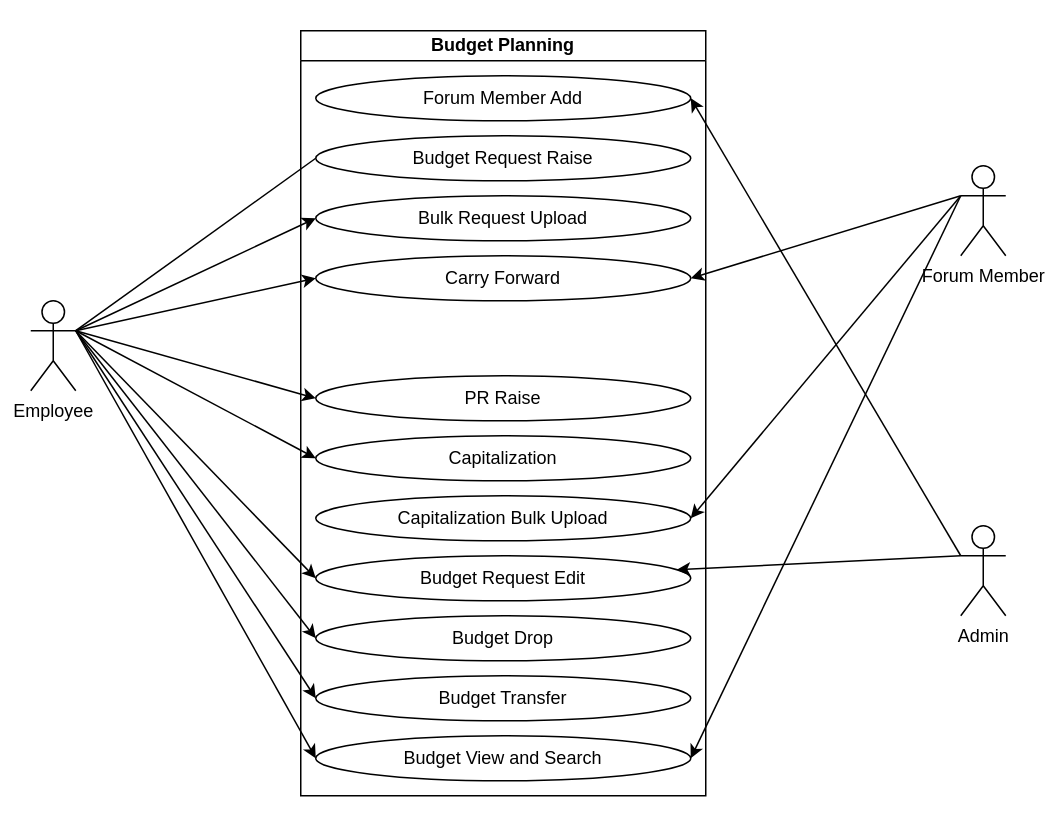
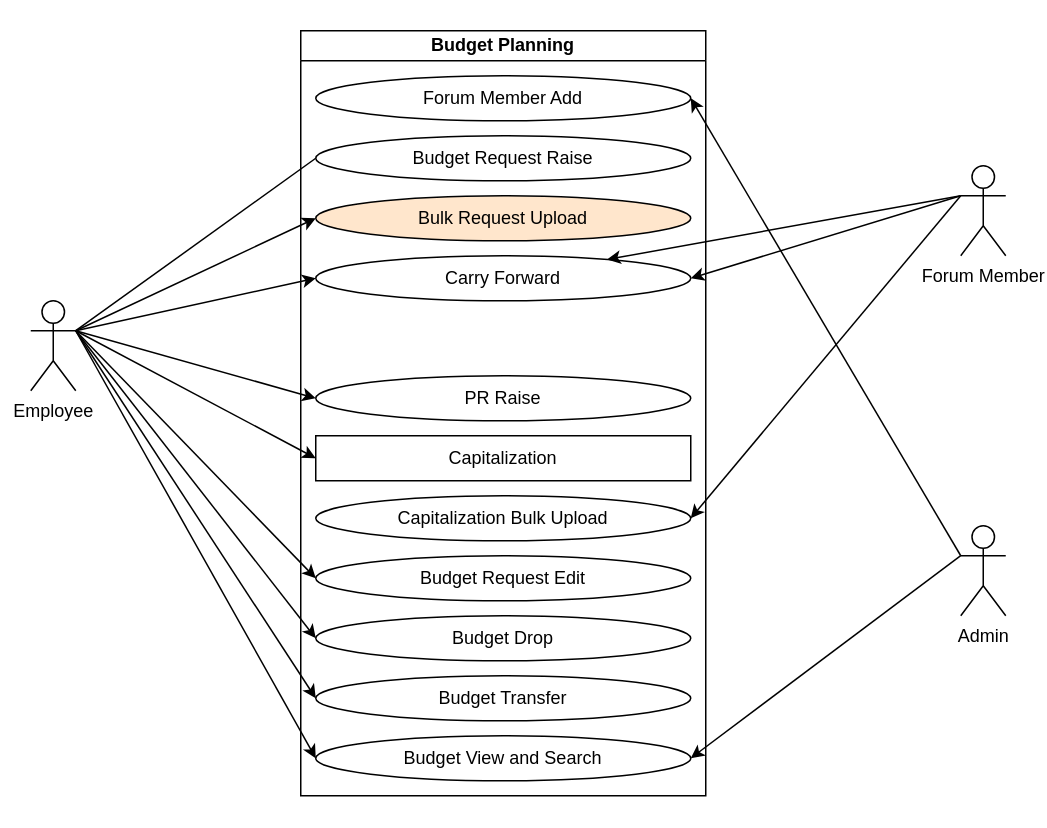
  <mxCell id="0" />
  <mxCell id="1" parent="0" />
  <mxCell id="2" value="Budget Planning" style="swimlane;whiteSpace=wrap;html=1;startSize=20;" vertex="1" parent="1"><mxGeometry x="200" y="20" width="270" height="510" as="geometry" /></mxCell>
  <mxCell id="3" value="Budget Request Raise" style="ellipse;whiteSpace=wrap;html=1;" vertex="1" parent="2"><mxGeometry x="10" y="70" width="250" height="30" as="geometry" /></mxCell>
- <mxCell id="4" value="Bulk Request Upload" style="ellipse;whiteSpace=wrap;html=1;" vertex="1" parent="2"><mxGeometry x="10" y="110" width="250" height="30" as="geometry" /></mxCell>
+ <mxCell id="4" value="Bulk Request Upload" style="ellipse;whiteSpace=wrap;html=1;fillColor=#ffe6cc;" vertex="1" parent="2"><mxGeometry x="10" y="110" width="250" height="30" as="geometry" /></mxCell>
  <mxCell id="5" value="Carry Forward" style="ellipse;whiteSpace=wrap;html=1;" vertex="1" parent="2"><mxGeometry x="10" y="150" width="250" height="30" as="geometry" /></mxCell>
  <mxCell id="6" value="PR Raise" style="ellipse;whiteSpace=wrap;html=1;" vertex="1" parent="2"><mxGeometry x="10" y="230" width="250" height="30" as="geometry" /></mxCell>
- <mxCell id="7" value="Capitalization" style="ellipse;whiteSpace=wrap;html=1;" vertex="1" parent="2"><mxGeometry x="10" y="270" width="250" height="30" as="geometry" /></mxCell>
+ <mxCell id="7" value="Capitalization" style="whiteSpace=wrap;html=1;rounded=0;" vertex="1" parent="2"><mxGeometry x="10" y="270" width="250" height="30" as="geometry" /></mxCell>
  <mxCell id="8" value="Budget Request Edit" style="ellipse;whiteSpace=wrap;html=1;" vertex="1" parent="2"><mxGeometry x="10" y="350" width="250" height="30" as="geometry" /></mxCell>
  <mxCell id="9" value="Budget Drop" style="ellipse;whiteSpace=wrap;html=1;" vertex="1" parent="2"><mxGeometry x="10" y="390" width="250" height="30" as="geometry" /></mxCell>
  <mxCell id="10" value="Budget Transfer" style="ellipse;whiteSpace=wrap;html=1;" vertex="1" parent="2"><mxGeometry x="10" y="430" width="250" height="30" as="geometry" /></mxCell>
  <mxCell id="11" value="Budget View and Search" style="ellipse;whiteSpace=wrap;html=1;" vertex="1" parent="2"><mxGeometry x="10" y="470" width="250" height="30" as="geometry" /></mxCell>
  <mxCell id="12" value="Capitalization Bulk Upload" style="ellipse;whiteSpace=wrap;html=1;" vertex="1" parent="2"><mxGeometry x="10" y="310" width="250" height="30" as="geometry" /></mxCell>
  <mxCell id="13" value="Forum Member Add" style="ellipse;whiteSpace=wrap;html=1;" vertex="1" parent="1"><mxGeometry x="210" y="50" width="250" height="30" as="geometry" /></mxCell>
  <mxCell id="14" value="Employee" style="shape=umlActor;verticalLabelPosition=bottom;verticalAlign=top;html=1;outlineConnect=0;" vertex="1" parent="1"><mxGeometry x="20" y="200" width="30" height="60" as="geometry" /></mxCell>
  <mxCell id="15" value="Forum Member" style="shape=umlActor;verticalLabelPosition=bottom;verticalAlign=top;html=1;outlineConnect=0;" vertex="1" parent="1"><mxGeometry x="640" y="110" width="30" height="60" as="geometry" /></mxCell>
  <mxCell id="16" value="Admin" style="shape=umlActor;verticalLabelPosition=bottom;verticalAlign=top;html=1;outlineConnect=0;" vertex="1" parent="1"><mxGeometry x="640" y="350" width="30" height="60" as="geometry" /></mxCell>
  <mxCell id="17" value="" style="endArrow=none;html=1;rounded=0;exitX=1;exitY=0.333;exitDx=0;exitDy=0;exitPerimeter=0;entryX=0;entryY=0.5;entryDx=0;entryDy=0;" edge="1" parent="1" source="14" target="3"><mxGeometry width="50" height="50" relative="1" as="geometry"><mxPoint x="60" y="230" as="sourcePoint" /><mxPoint x="220" y="75" as="targetPoint" /></mxGeometry></mxCell>
  <mxCell id="18" value="" style="endArrow=classic;html=1;rounded=0;entryX=0;entryY=0.5;entryDx=0;entryDy=0;" edge="1" parent="1" target="4"><mxGeometry width="50" height="50" relative="1" as="geometry"><mxPoint x="50" y="220" as="sourcePoint" /><mxPoint x="230" y="85" as="targetPoint" /></mxGeometry></mxCell>
  <mxCell id="19" value="" style="endArrow=classic;html=1;rounded=0;entryX=0;entryY=0.5;entryDx=0;entryDy=0;" edge="1" parent="1" target="5"><mxGeometry width="50" height="50" relative="1" as="geometry"><mxPoint x="50" y="220" as="sourcePoint" /><mxPoint x="210" y="180" as="targetPoint" /></mxGeometry></mxCell>
  <mxCell id="20" value="" style="endArrow=classic;html=1;rounded=0;entryX=0;entryY=0.5;entryDx=0;entryDy=0;" edge="1" parent="1" target="6"><mxGeometry width="50" height="50" relative="1" as="geometry"><mxPoint x="50" y="220" as="sourcePoint" /><mxPoint x="260" y="115" as="targetPoint" /></mxGeometry></mxCell>
  <mxCell id="21" value="" style="endArrow=classic;html=1;rounded=0;entryX=0;entryY=0.5;entryDx=0;entryDy=0;" edge="1" parent="1" target="7"><mxGeometry width="50" height="50" relative="1" as="geometry"><mxPoint x="50" y="220" as="sourcePoint" /><mxPoint x="270" y="125" as="targetPoint" /></mxGeometry></mxCell>
  <mxCell id="22" value="" style="endArrow=classic;html=1;rounded=0;entryX=0;entryY=0.5;entryDx=0;entryDy=0;" edge="1" parent="1" target="8"><mxGeometry width="50" height="50" relative="1" as="geometry"><mxPoint x="50" y="220" as="sourcePoint" /><mxPoint x="280" y="135" as="targetPoint" /></mxGeometry></mxCell>
  <mxCell id="23" value="" style="endArrow=classic;html=1;rounded=0;entryX=0;entryY=0.5;entryDx=0;entryDy=0;" edge="1" parent="1" target="9"><mxGeometry width="50" height="50" relative="1" as="geometry"><mxPoint x="50" y="220" as="sourcePoint" /><mxPoint x="290" y="145" as="targetPoint" /></mxGeometry></mxCell>
  <mxCell id="24" value="" style="endArrow=classic;html=1;rounded=0;entryX=0;entryY=0.5;entryDx=0;entryDy=0;" edge="1" parent="1" target="10"><mxGeometry width="50" height="50" relative="1" as="geometry"><mxPoint x="50" y="220" as="sourcePoint" /><mxPoint x="300" y="155" as="targetPoint" /></mxGeometry></mxCell>
  <mxCell id="25" value="" style="endArrow=classic;html=1;rounded=0;entryX=0;entryY=0.5;entryDx=0;entryDy=0;" edge="1" parent="1" target="11"><mxGeometry width="50" height="50" relative="1" as="geometry"><mxPoint x="50" y="220" as="sourcePoint" /><mxPoint x="310" y="165" as="targetPoint" /></mxGeometry></mxCell>
- <mxCell id="26" value="" style="endArrow=classic;html=1;rounded=0;exitX=0;exitY=0.333;exitDx=0;exitDy=0;exitPerimeter=0;entryX=1;entryY=0.5;entryDx=0;entryDy=0;" edge="1" parent="1" source="15" target="11"><mxGeometry width="50" height="50" relative="1" as="geometry"><mxPoint x="160" y="330" as="sourcePoint" /><mxPoint x="320" y="175" as="targetPoint" /></mxGeometry></mxCell>
- <mxCell id="27" value="" style="endArrow=classic;html=1;rounded=0;exitX=0;exitY=0.333;exitDx=0;exitDy=0;exitPerimeter=0;" edge="1" parent="1" source="16" target="8"><mxGeometry width="50" height="50" relative="1" as="geometry"><mxPoint x="170" y="340" as="sourcePoint" /><mxPoint x="330" y="185" as="targetPoint" /></mxGeometry></mxCell>
+ <mxCell id="26" value="" style="endArrow=classic;html=1;rounded=0;exitX=0;exitY=0.333;exitDx=0;exitDy=0;exitPerimeter=0;" edge="1" parent="1" source="15" target="5"><mxGeometry width="50" height="50" relative="1" as="geometry"><mxPoint x="160" y="330" as="sourcePoint" /><mxPoint x="320" y="175" as="targetPoint" /></mxGeometry></mxCell>
+ <mxCell id="27" value="" style="endArrow=classic;html=1;rounded=0;exitX=0;exitY=0.333;exitDx=0;exitDy=0;exitPerimeter=0;entryX=1;entryY=0.5;entryDx=0;entryDy=0;" edge="1" parent="1" source="16" target="11"><mxGeometry width="50" height="50" relative="1" as="geometry"><mxPoint x="170" y="340" as="sourcePoint" /><mxPoint x="330" y="185" as="targetPoint" /></mxGeometry></mxCell>
  <mxCell id="28" value="" style="endArrow=classic;html=1;rounded=0;entryX=1;entryY=0.5;entryDx=0;entryDy=0;" edge="1" parent="1" target="12"><mxGeometry width="50" height="50" relative="1" as="geometry"><mxPoint x="640" y="130" as="sourcePoint" /><mxPoint x="340" y="270" as="targetPoint" /></mxGeometry></mxCell>
  <mxCell id="29" value="" style="endArrow=classic;html=1;rounded=0;entryX=1;entryY=0.5;entryDx=0;entryDy=0;" edge="1" parent="1" target="5"><mxGeometry width="50" height="50" relative="1" as="geometry"><mxPoint x="640" y="130" as="sourcePoint" /><mxPoint x="320" y="260" as="targetPoint" /></mxGeometry></mxCell>
  <mxCell id="30" value="" style="endArrow=classic;html=1;rounded=0;entryX=1;entryY=0.5;entryDx=0;entryDy=0;" edge="1" parent="1" target="13"><mxGeometry width="50" height="50" relative="1" as="geometry"><mxPoint x="640" y="370" as="sourcePoint" /><mxPoint x="320" y="260" as="targetPoint" /></mxGeometry></mxCell>
